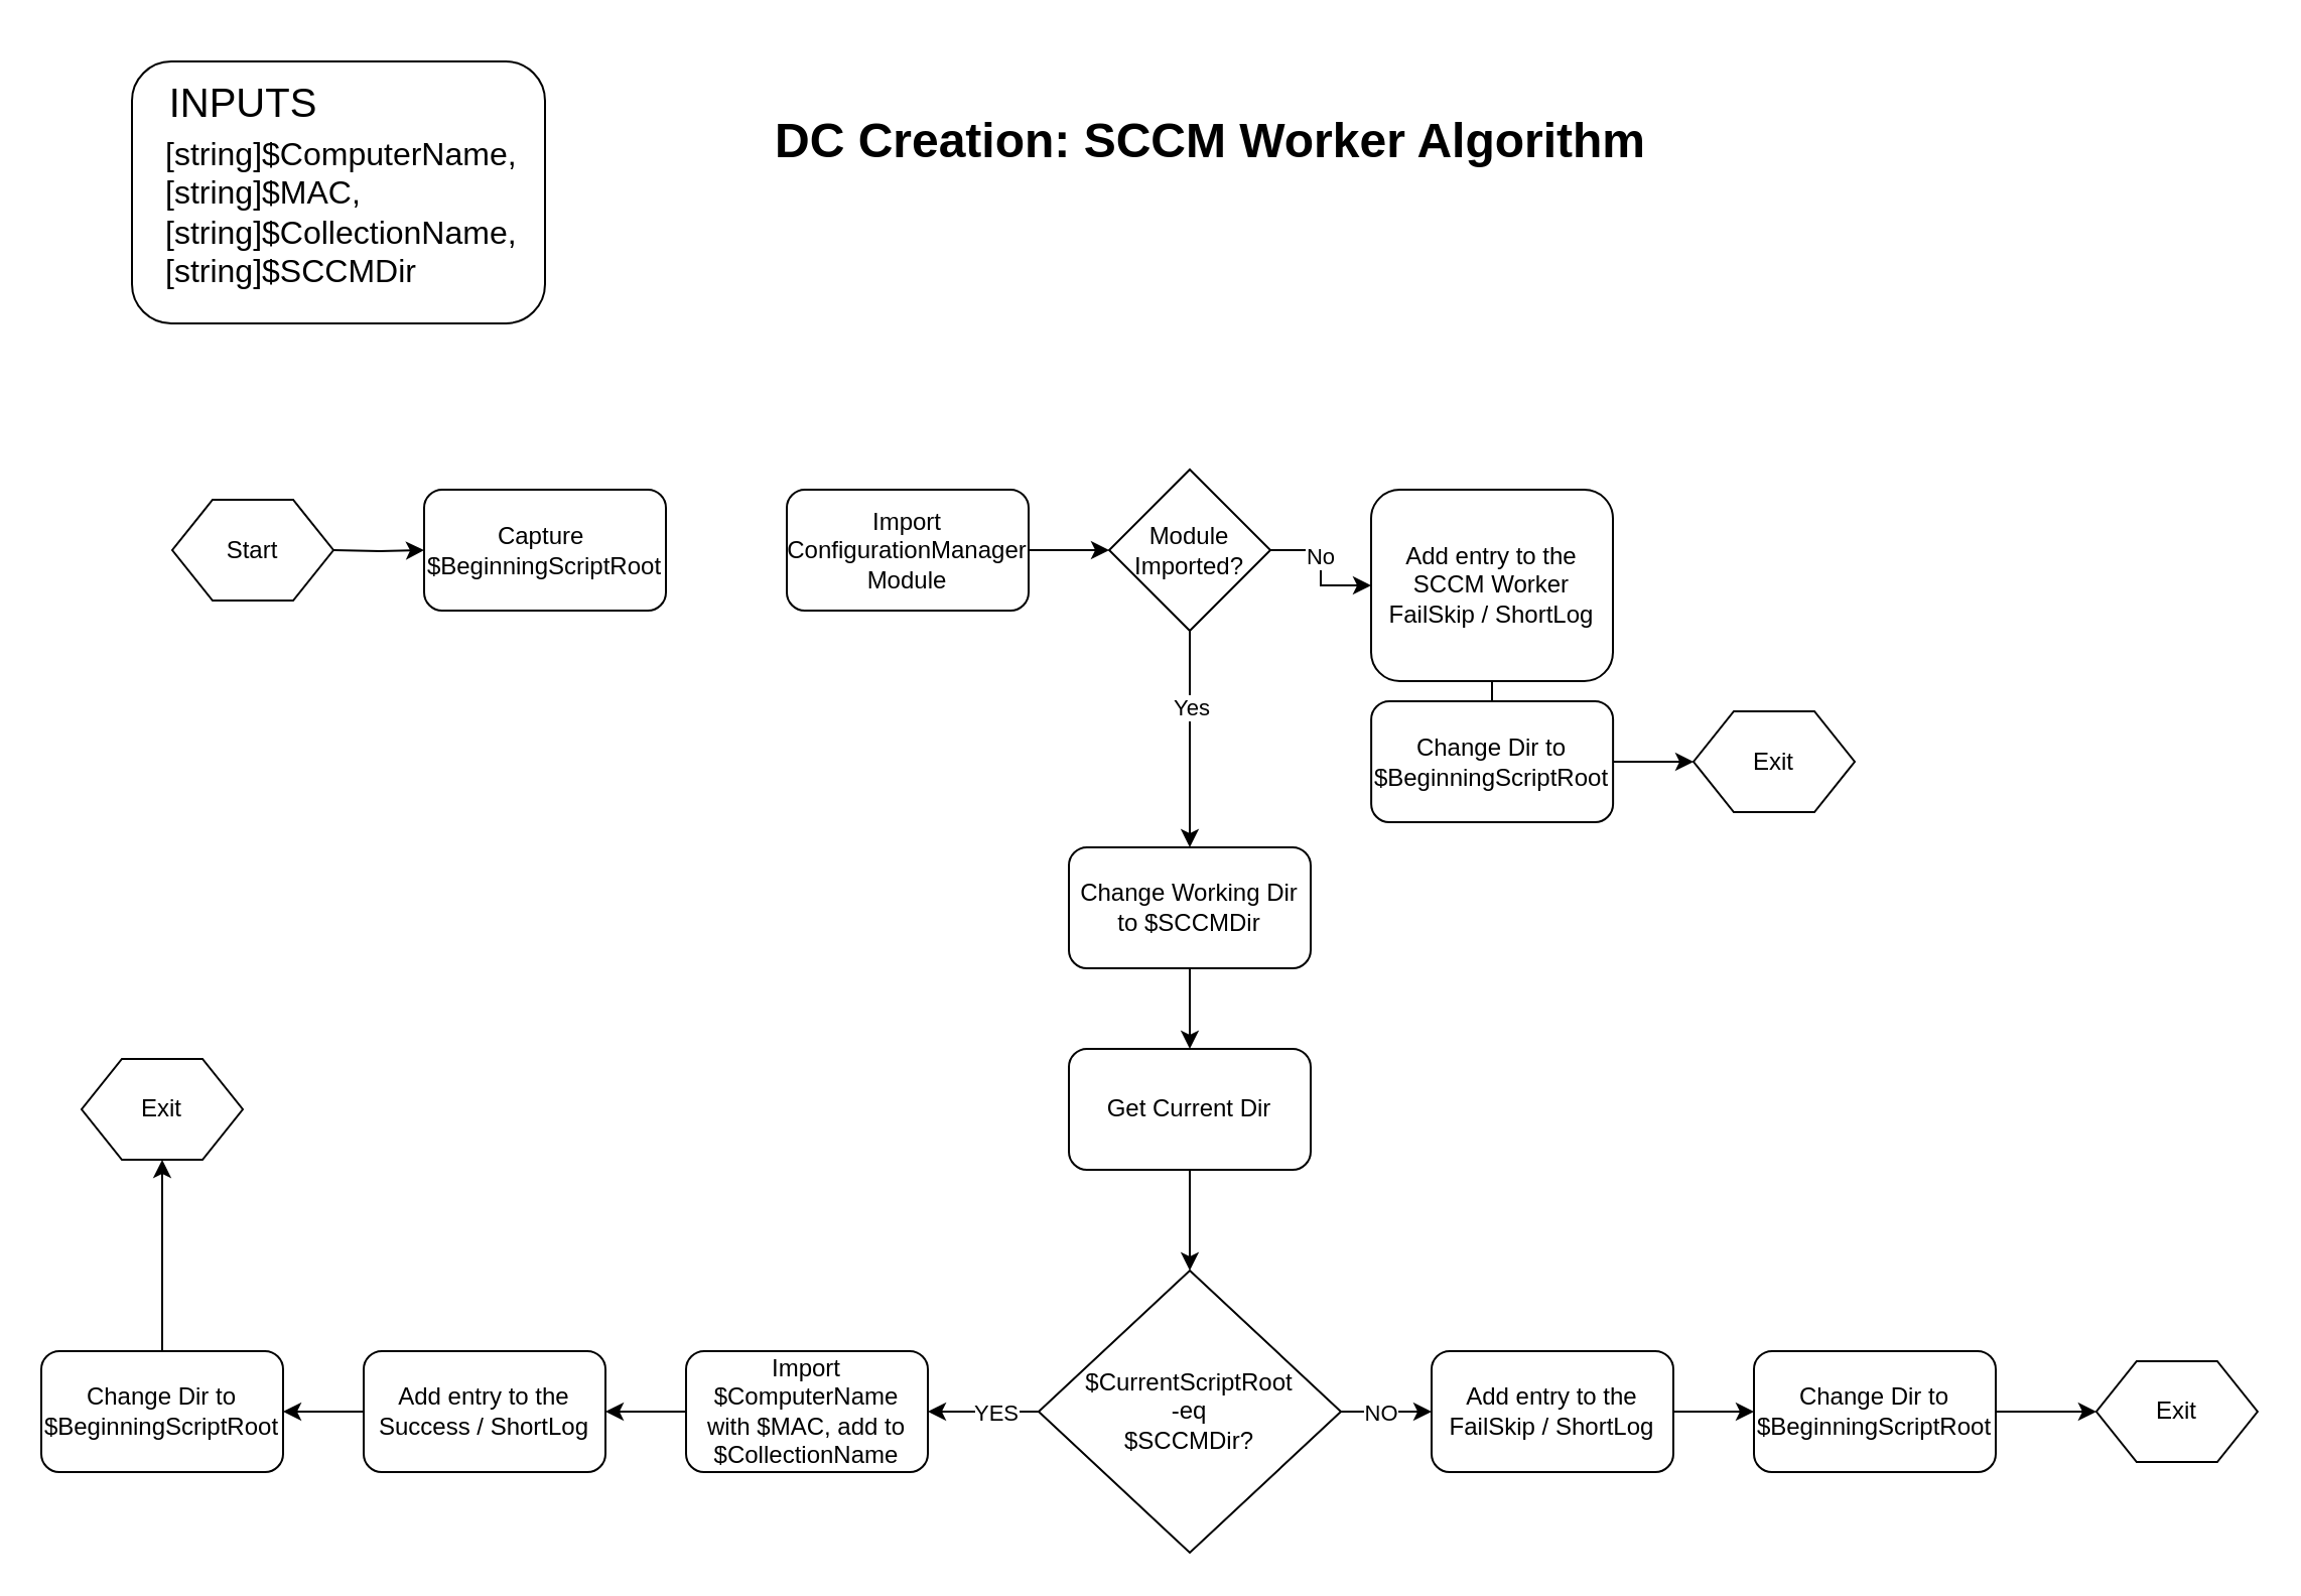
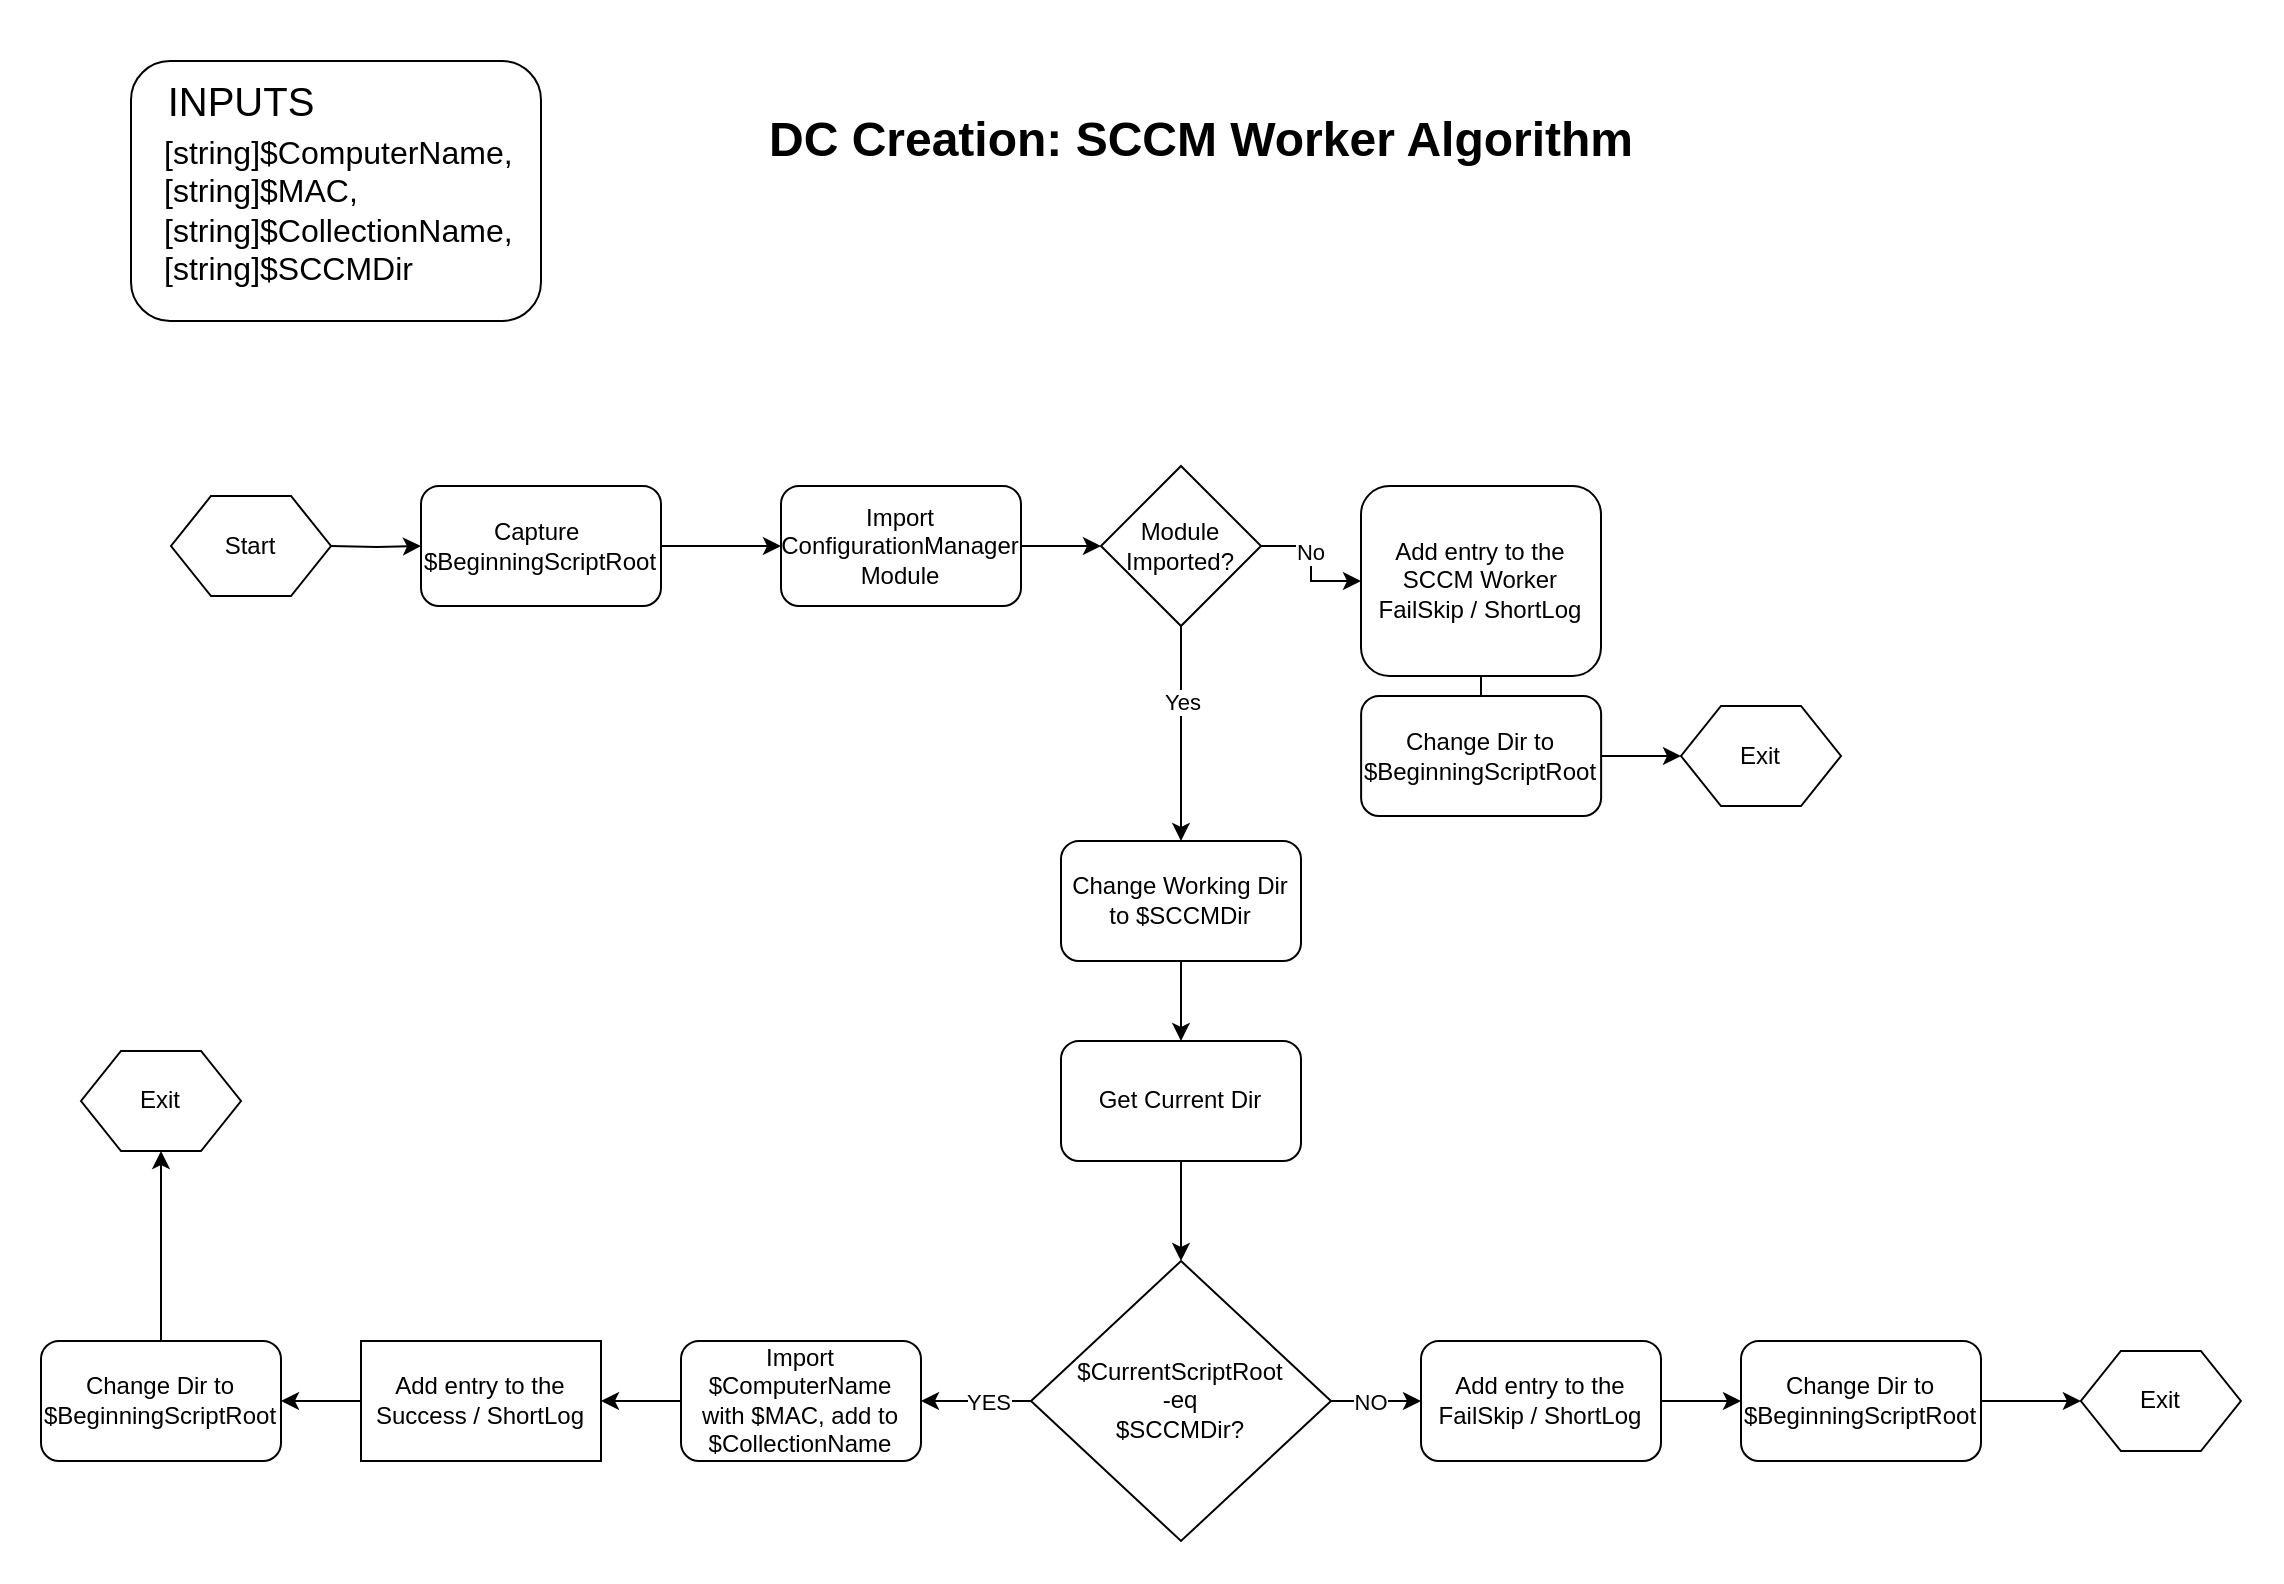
  <mxCell id="0" />
  <mxCell id="1" parent="0" />
+ <mxCell id="2" style="edgeStyle=orthogonalEdgeStyle;rounded=0;orthogonalLoop=1;jettySize=auto;html=1;strokeColor=#000000;fontColor=#000000;startArrow=none;startFill=0;" parent="1" source="3" target="5" edge="1"><mxGeometry relative="1" as="geometry" /></mxCell>
  <mxCell id="3" value="Capture&amp;nbsp;&lt;br&gt;$BeginningScriptRoot" style="rounded=1;whiteSpace=wrap;html=1;" parent="1" vertex="1"><mxGeometry x="210" y="242.5" width="120" height="60" as="geometry" /></mxCell>
  <mxCell id="4" style="edgeStyle=orthogonalEdgeStyle;rounded=0;orthogonalLoop=1;jettySize=auto;html=1;entryX=0;entryY=0.5;entryDx=0;entryDy=0;" parent="1" source="5" target="10" edge="1"><mxGeometry relative="1" as="geometry" /></mxCell>
  <mxCell id="5" value="Import ConfigurationManager&lt;br&gt;Module" style="rounded=1;whiteSpace=wrap;html=1;" parent="1" vertex="1"><mxGeometry x="390" y="242.5" width="120" height="60" as="geometry" /></mxCell>
  <mxCell id="6" style="edgeStyle=orthogonalEdgeStyle;rounded=0;orthogonalLoop=1;jettySize=auto;html=1;" parent="1" source="10" target="12" edge="1"><mxGeometry relative="1" as="geometry" /></mxCell>
  <mxCell id="7" value="No" style="edgeLabel;html=1;align=center;verticalAlign=middle;resizable=0;points=[];" parent="6" vertex="1" connectable="0"><mxGeometry x="-0.164" y="-1" relative="1" as="geometry"><mxPoint as="offset" /></mxGeometry></mxCell>
  <mxCell id="8" style="edgeStyle=orthogonalEdgeStyle;rounded=0;orthogonalLoop=1;jettySize=auto;html=1;exitX=0.5;exitY=1;exitDx=0;exitDy=0;" parent="1" source="10" target="23" edge="1"><mxGeometry relative="1" as="geometry"><mxPoint x="590" y="367.5" as="targetPoint" /></mxGeometry></mxCell>
  <mxCell id="9" value="Yes" style="edgeLabel;html=1;align=center;verticalAlign=middle;resizable=0;points=[];" parent="8" vertex="1" connectable="0"><mxGeometry x="-0.288" relative="1" as="geometry"><mxPoint as="offset" /></mxGeometry></mxCell>
  <mxCell id="10" value="Module&lt;br&gt;Imported?" style="rhombus;whiteSpace=wrap;html=1;" parent="1" vertex="1"><mxGeometry x="550" y="232.5" width="80" height="80" as="geometry" /></mxCell>
  <mxCell id="11" style="edgeStyle=orthogonalEdgeStyle;rounded=0;orthogonalLoop=1;jettySize=auto;html=1;" parent="1" source="12" target="15" edge="1"><mxGeometry relative="1" as="geometry" /></mxCell>
  <mxCell id="12" value="Add entry to the&lt;br&gt;SCCM Worker&lt;br&gt;FailSkip / ShortLog" style="rounded=1;whiteSpace=wrap;html=1;" parent="1" vertex="1"><mxGeometry x="680" y="242.5" width="120" height="95" as="geometry" /></mxCell>
  <mxCell id="13" value="Exit" style="shape=hexagon;perimeter=hexagonPerimeter2;whiteSpace=wrap;html=1;fixedSize=1;" parent="1" vertex="1"><mxGeometry x="840" y="352.5" width="80" height="50" as="geometry" /></mxCell>
  <mxCell id="14" style="edgeStyle=orthogonalEdgeStyle;rounded=0;orthogonalLoop=1;jettySize=auto;html=1;" parent="1" source="15" target="13" edge="1"><mxGeometry relative="1" as="geometry" /></mxCell>
  <mxCell id="15" value="Change Dir to&lt;br&gt;$BeginningScriptRoot" style="rounded=1;whiteSpace=wrap;html=1;" parent="1" vertex="1"><mxGeometry x="680.06" y="347.5" width="120" height="60" as="geometry" /></mxCell>
  <mxCell id="16" value="&lt;font style=&quot;font-size: 24px;&quot;&gt;&lt;b&gt;DC Creation: SCCM Worker Algorithm&lt;/b&gt;&lt;/font&gt;" style="text;html=1;align=center;verticalAlign=middle;resizable=0;points=[];autosize=1;strokeColor=none;fillColor=none;fontSize=16;" parent="1" vertex="1"><mxGeometry x="370" y="50" width="460" height="40" as="geometry" /></mxCell>
  <mxCell id="17" value="" style="group" parent="1" vertex="1" connectable="0"><mxGeometry x="60" y="20" width="210" height="140" as="geometry" /></mxCell>
  <mxCell id="18" value="&lt;font style=&quot;font-size: 20px;&quot;&gt;INPUTS&lt;/font&gt;" style="text;html=1;align=center;verticalAlign=middle;resizable=0;points=[];autosize=1;strokeColor=none;fillColor=none;" parent="17" vertex="1"><mxGeometry x="10" y="10" width="100" height="40" as="geometry" /></mxCell>
  <mxCell id="19" value="&lt;div style=&quot;font-size: 16px;&quot;&gt;&lt;div&gt;[string]$ComputerName,&lt;/div&gt;&lt;div&gt;[string]$MAC,&lt;/div&gt;&lt;div&gt;[string]$CollectionName,&lt;/div&gt;&lt;div&gt;[string]$SCCMDir&lt;/div&gt;&lt;/div&gt;" style="text;html=1;align=left;verticalAlign=middle;resizable=0;points=[];autosize=1;strokeColor=none;fillColor=none;" parent="17" vertex="1"><mxGeometry x="20" y="40" width="200" height="90" as="geometry" /></mxCell>
  <mxCell id="20" value="" style="rounded=1;whiteSpace=wrap;html=1;fontSize=16;fillColor=none;" parent="17" vertex="1"><mxGeometry x="5" y="10" width="205" height="130" as="geometry" /></mxCell>
  <mxCell id="21" style="edgeStyle=orthogonalEdgeStyle;rounded=0;orthogonalLoop=1;jettySize=auto;html=1;strokeColor=#000000;fontColor=#000000;startArrow=none;startFill=0;" parent="1" target="3" edge="1"><mxGeometry relative="1" as="geometry"><mxPoint x="165" y="272.5" as="sourcePoint" /></mxGeometry></mxCell>
  <mxCell id="22" style="edgeStyle=orthogonalEdgeStyle;rounded=0;orthogonalLoop=1;jettySize=auto;html=1;strokeColor=#000000;fontColor=#000000;startArrow=none;startFill=0;" parent="1" source="23" target="25" edge="1"><mxGeometry relative="1" as="geometry" /></mxCell>
  <mxCell id="23" value="Change Working Dir&lt;br&gt;to $SCCMDir" style="rounded=1;whiteSpace=wrap;html=1;" parent="1" vertex="1"><mxGeometry x="530" y="420" width="120" height="60" as="geometry" /></mxCell>
  <mxCell id="24" style="edgeStyle=orthogonalEdgeStyle;rounded=0;orthogonalLoop=1;jettySize=auto;html=1;strokeColor=#000000;fontColor=#000000;startArrow=none;startFill=0;" parent="1" source="25" target="30" edge="1"><mxGeometry relative="1" as="geometry" /></mxCell>
  <mxCell id="25" value="Get Current Dir" style="rounded=1;whiteSpace=wrap;html=1;" parent="1" vertex="1"><mxGeometry x="530" y="520" width="120" height="60" as="geometry" /></mxCell>
  <mxCell id="26" style="edgeStyle=orthogonalEdgeStyle;rounded=0;orthogonalLoop=1;jettySize=auto;html=1;strokeColor=#000000;fontColor=#000000;startArrow=none;startFill=0;" parent="1" source="30" target="33" edge="1"><mxGeometry relative="1" as="geometry" /></mxCell>
  <mxCell id="27" value="NO" style="edgeLabel;html=1;align=center;verticalAlign=middle;resizable=0;points=[];fontColor=#000000;" parent="26" vertex="1" connectable="0"><mxGeometry x="-0.17" relative="1" as="geometry"><mxPoint as="offset" /></mxGeometry></mxCell>
  <mxCell id="28" style="edgeStyle=orthogonalEdgeStyle;rounded=0;orthogonalLoop=1;jettySize=auto;html=1;strokeColor=#000000;fontColor=#000000;startArrow=none;startFill=0;" parent="1" source="30" target="38" edge="1"><mxGeometry relative="1" as="geometry" /></mxCell>
  <mxCell id="29" value="YES" style="edgeLabel;html=1;align=center;verticalAlign=middle;resizable=0;points=[];fontColor=#000000;" parent="28" vertex="1" connectable="0"><mxGeometry x="-0.19" relative="1" as="geometry"><mxPoint as="offset" /></mxGeometry></mxCell>
  <mxCell id="30" value="$CurrentScriptRoot&lt;br&gt;-eq&lt;br&gt;$SCCMDir?" style="rhombus;whiteSpace=wrap;html=1;" parent="1" vertex="1"><mxGeometry x="515" y="630" width="150" height="140" as="geometry" /></mxCell>
  <mxCell id="31" value="Start" style="shape=hexagon;perimeter=hexagonPerimeter2;whiteSpace=wrap;html=1;fixedSize=1;" parent="1" vertex="1"><mxGeometry x="85" y="247.5" width="80" height="50" as="geometry" /></mxCell>
  <mxCell id="32" style="edgeStyle=orthogonalEdgeStyle;rounded=0;orthogonalLoop=1;jettySize=auto;html=1;" parent="1" source="33" target="36" edge="1"><mxGeometry relative="1" as="geometry" /></mxCell>
  <mxCell id="33" value="Add entry to the&lt;br&gt;FailSkip / ShortLog" style="rounded=1;whiteSpace=wrap;html=1;" parent="1" vertex="1"><mxGeometry x="710" y="670" width="120" height="60" as="geometry" /></mxCell>
  <mxCell id="34" value="Exit" style="shape=hexagon;perimeter=hexagonPerimeter2;whiteSpace=wrap;html=1;fixedSize=1;" parent="1" vertex="1"><mxGeometry x="1039.94" y="675" width="80" height="50" as="geometry" /></mxCell>
  <mxCell id="35" style="edgeStyle=orthogonalEdgeStyle;rounded=0;orthogonalLoop=1;jettySize=auto;html=1;" parent="1" source="36" target="34" edge="1"><mxGeometry relative="1" as="geometry" /></mxCell>
  <mxCell id="36" value="Change Dir to&lt;br&gt;$BeginningScriptRoot" style="rounded=1;whiteSpace=wrap;html=1;" parent="1" vertex="1"><mxGeometry x="870" y="670" width="120" height="60" as="geometry" /></mxCell>
  <mxCell id="37" style="edgeStyle=orthogonalEdgeStyle;rounded=0;orthogonalLoop=1;jettySize=auto;html=1;strokeColor=#000000;fontColor=#000000;startArrow=none;startFill=0;" parent="1" source="38" target="40" edge="1"><mxGeometry relative="1" as="geometry" /></mxCell>
  <mxCell id="38" value="Import $ComputerName&lt;br&gt;with $MAC, add to $CollectionName" style="rounded=1;whiteSpace=wrap;html=1;" parent="1" vertex="1"><mxGeometry x="340" y="670" width="120" height="60" as="geometry" /></mxCell>
  <mxCell id="39" style="edgeStyle=orthogonalEdgeStyle;rounded=0;orthogonalLoop=1;jettySize=auto;html=1;strokeColor=#000000;fontColor=#000000;startArrow=none;startFill=0;" parent="1" source="40" target="42" edge="1"><mxGeometry relative="1" as="geometry" /></mxCell>
- <mxCell id="40" value="Add entry to the&lt;br&gt;Success / ShortLog" style="rounded=1;whiteSpace=wrap;html=1;" parent="1" vertex="1"><mxGeometry x="180" y="670" width="120" height="60" as="geometry" /></mxCell>
+ <mxCell id="40" value="Add entry to the&lt;br&gt;Success / ShortLog" style="whiteSpace=wrap;html=1;rounded=0;" parent="1" vertex="1"><mxGeometry x="180" y="670" width="120" height="60" as="geometry" /></mxCell>
  <mxCell id="41" style="edgeStyle=orthogonalEdgeStyle;rounded=0;orthogonalLoop=1;jettySize=auto;html=1;strokeColor=#000000;fontColor=#000000;startArrow=none;startFill=0;" parent="1" source="42" target="43" edge="1"><mxGeometry relative="1" as="geometry" /></mxCell>
  <mxCell id="42" value="Change Dir to&lt;br&gt;$BeginningScriptRoot" style="rounded=1;whiteSpace=wrap;html=1;" parent="1" vertex="1"><mxGeometry x="20" y="670" width="120" height="60" as="geometry" /></mxCell>
  <mxCell id="43" value="Exit" style="shape=hexagon;perimeter=hexagonPerimeter2;whiteSpace=wrap;html=1;fixedSize=1;" parent="1" vertex="1"><mxGeometry x="40" y="525" width="80" height="50" as="geometry" /></mxCell>
